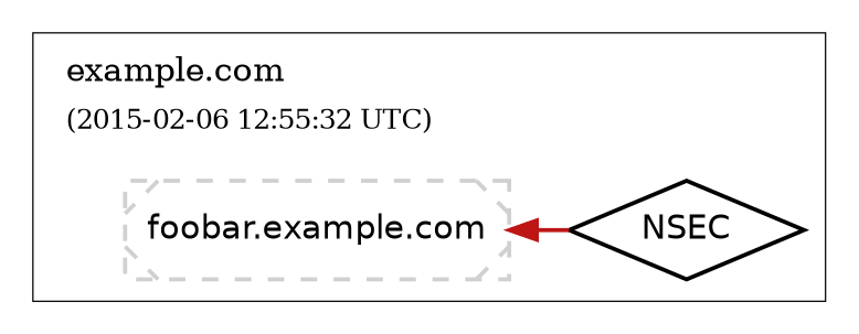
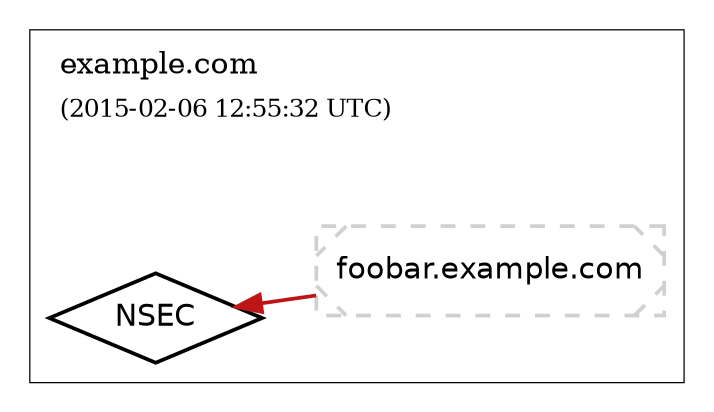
  digraph {
    compound=true
    rankdir=LR
    ranksep=0.3
    node [penwidth=1.5 shape=point style=invis]
    edge [penwidth=1.5]
    "cluster_example.com_top"
    "cluster_example.com_bottom"
    n3 [color="#d0d0d0" fillcolor="#ffffff" label=<<FONT POINT-SIZE="12" FACE="Helvetica">foobar.example.com</FONT>> shape=rectangle style="rounded,filled,dashed,diagonals"]
    n4 [color="#000000" fillcolor="#ffffff" label=<<FONT POINT-SIZE="12" FACE="Helvetica">NSEC</FONT>> shape=diamond style=filled]
    subgraph cluster_1 {
      label=<<TABLE BORDER="0"><TR><TD ALIGN="LEFT"><FONT POINT-SIZE="12">example.com</FONT></TD></TR><TR><TD ALIGN="LEFT"><FONT POINT-SIZE="10">(2015-02-06 12:55:32 UTC)</FONT></TD></TR></TABLE>>
      labeljust=l
      penwidth=0.5
      "cluster_example.com_top"
      "cluster_example.com_bottom"
      n3
      n4
    }
    "cluster_example.com_bottom" -> n3 [style=invis]
-   n3 -> n4 [color="#be1515" dir=back style=solid]
+   n4 -> n3 [color="#be1515" dir=back style=solid]
  }
